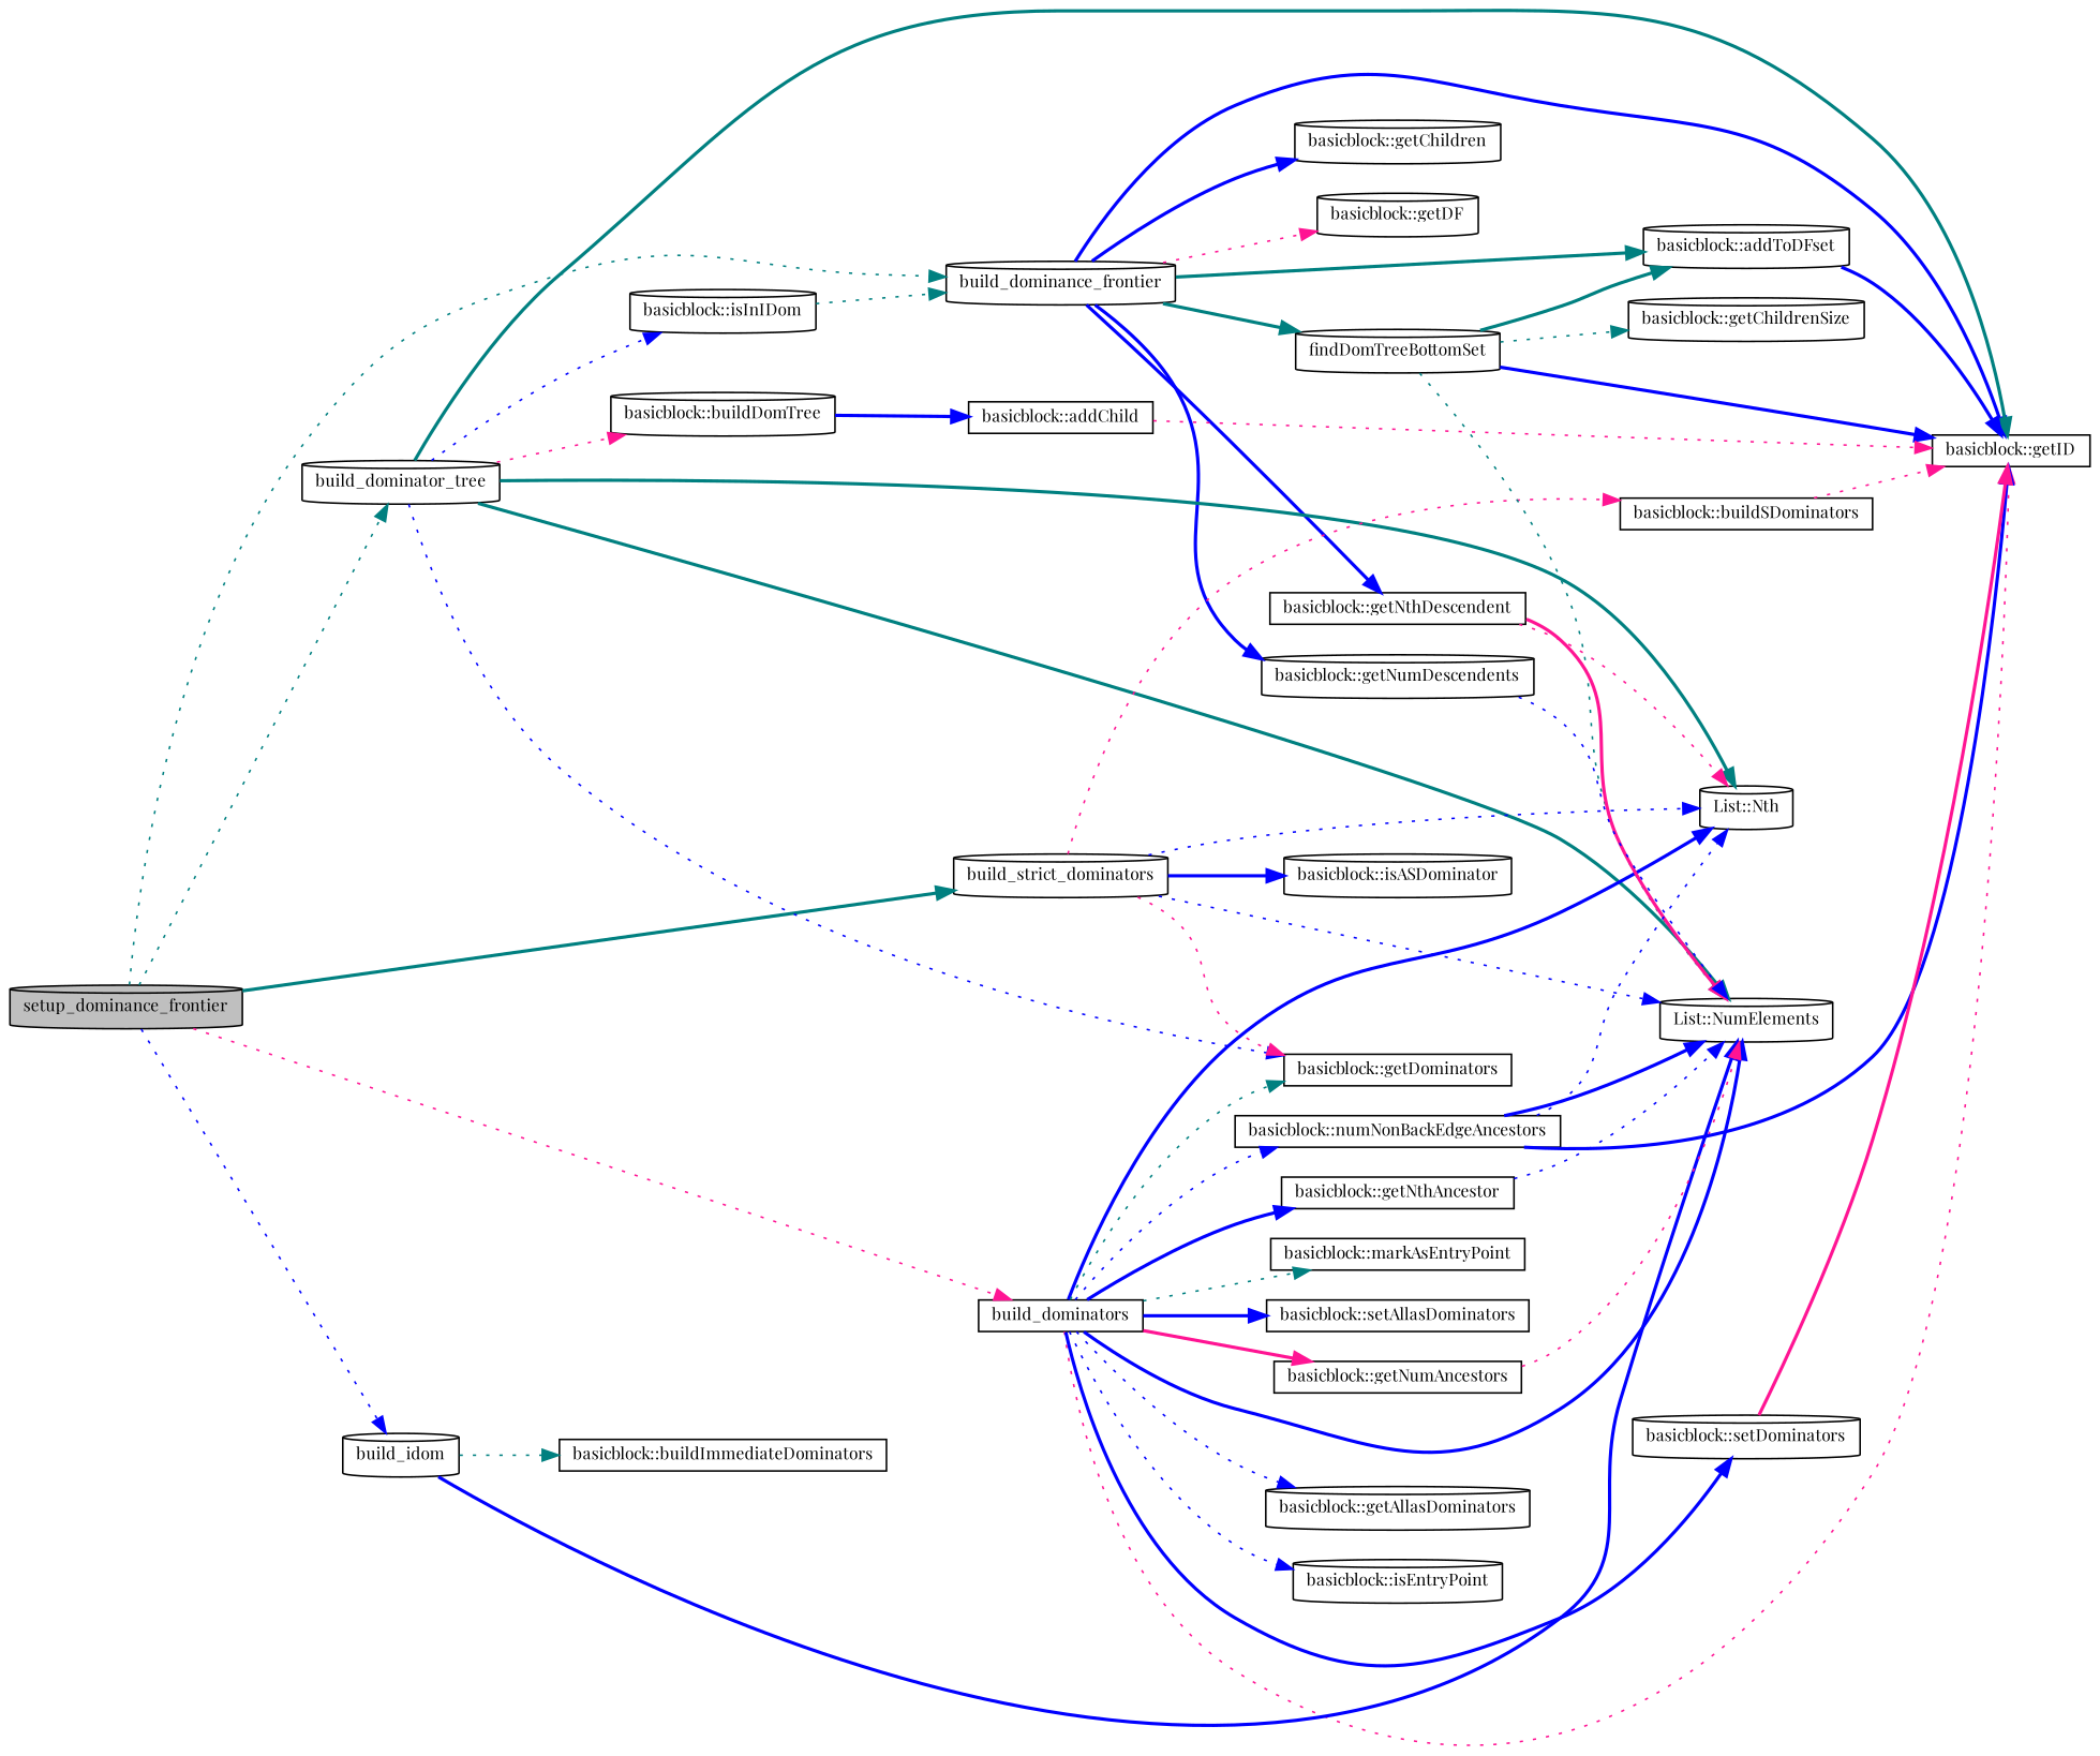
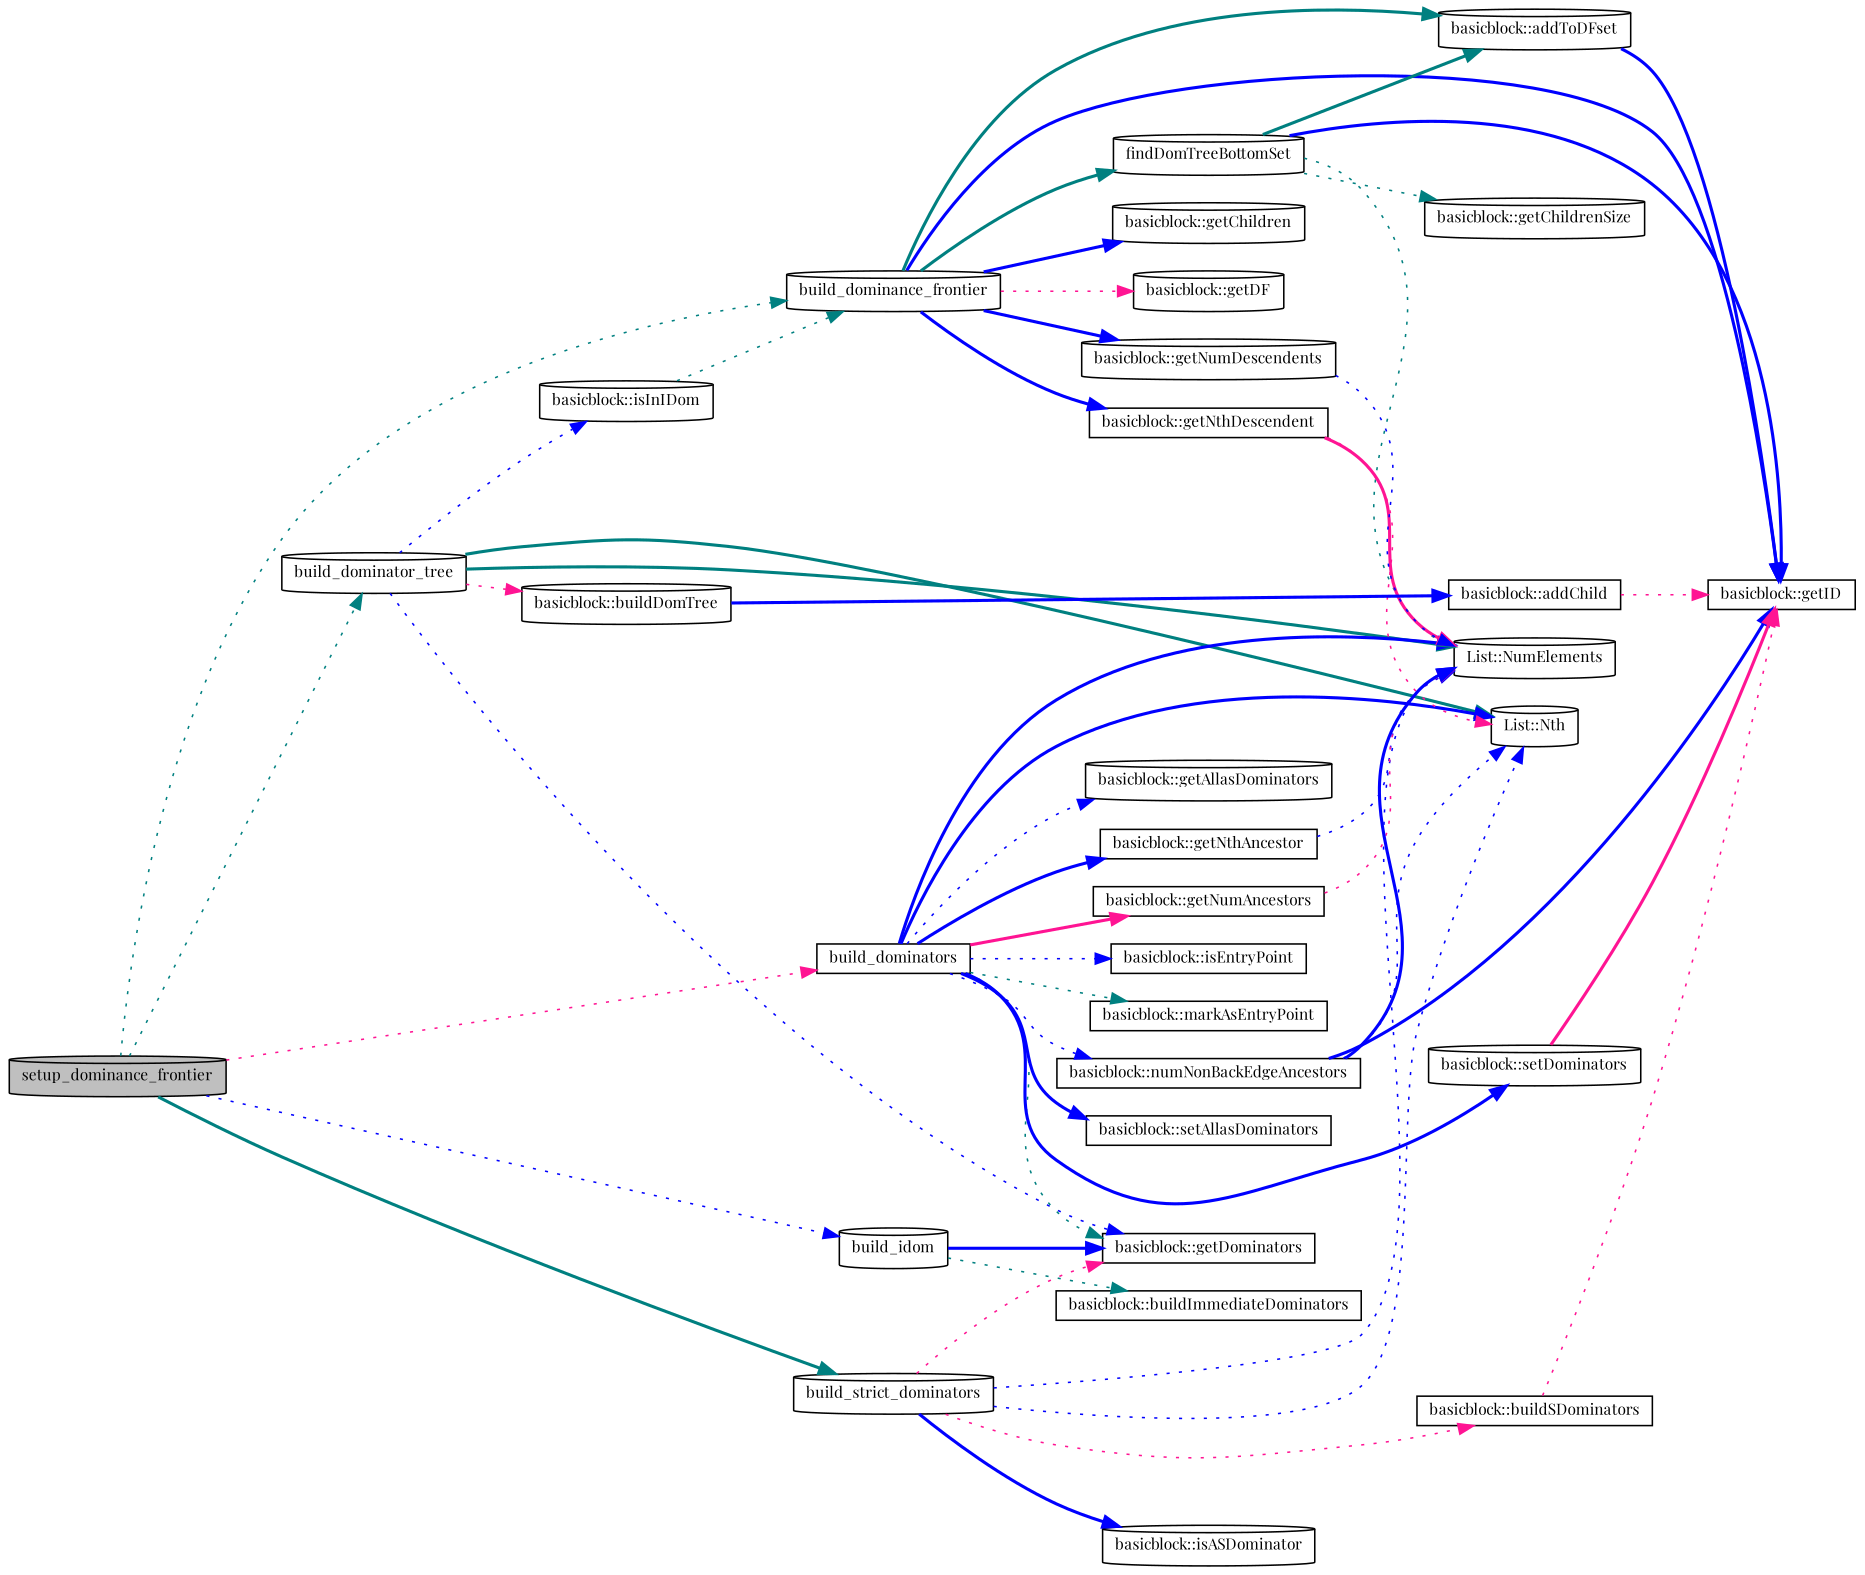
  digraph {
    fontname="Playfair Display"
    rankdir=LR
    node [color=black fillcolor=white fontname="Playfair Display" fontsize=10 shape=cylinder style=filled]
    edge [color=blue fontname="Playfair Display" fontsize=10 labelfontname=Helvetica labelfontsize=10 style=dotted]
    n1 [fillcolor=grey75 fontcolor=black height=0.2 label=setup_dominance_frontier width=0.4]
    n2 [height=0.2 label=build_dominance_frontier width=0.4]
    n3 [height=0.2 label=build_dominator_tree width=0.4]
    n4 [height=0.2 label=build_dominators shape=box width=0.4]
    n5 [height=0.2 label=build_idom width=0.4]
    n6 [height=0.2 label=build_strict_dominators width=0.4]
    n7 [height=0.2 label="basicblock::addToDFset" width=0.4]
    n8 [height=0.2 label="basicblock::getID" shape=box width=0.4]
    n9 [height=0.2 label=findDomTreeBottomSet width=0.4]
    n10 [height=0.2 label="basicblock::getChildren" width=0.4]
    n11 [height=0.2 label="basicblock::getDF" width=0.4]
    n12 [height=0.2 label="basicblock::getNthDescendent" shape=box width=0.4]
    n13 [height=0.2 label="basicblock::getNumDescendents" width=0.4]
    n14 [height=0.2 label="basicblock::isInIDom" width=0.4]
    n15 [height=0.2 label="List::Nth" width=0.4]
    n16 [height=0.2 label="List::NumElements" width=0.4]
    n17 [height=0.2 label="basicblock::buildDomTree" width=0.4]
    n18 [height=0.2 label="basicblock::getDominators" shape=box width=0.4]
    n19 [height=0.2 label="basicblock::getAllasDominators" width=0.4]
    n20 [height=0.2 label="basicblock::getNthAncestor" shape=box width=0.4]
    n21 [height=0.2 label="basicblock::getNumAncestors" shape=box width=0.4]
-   n22 [height=0.2 label="basicblock::isEntryPoint" width=0.4]
+   n22 [height=0.2 label="basicblock::isEntryPoint" shape=box width=0.4]
    n23 [height=0.2 label="basicblock::markAsEntryPoint" shape=box width=0.4]
    n24 [height=0.2 label="basicblock::numNonBackEdgeAncestors" shape=box width=0.4]
    n25 [height=0.2 label="basicblock::setAllasDominators" shape=box width=0.4]
    n26 [height=0.2 label="basicblock::setDominators" width=0.4]
    n27 [height=0.2 label="basicblock::buildImmediateDominators" shape=box width=0.4]
    n28 [height=0.2 label="basicblock::buildSDominators" shape=box width=0.4]
    n29 [height=0.2 label="basicblock::isASDominator" width=0.4]
    n30 [height=0.2 label="basicblock::getChildrenSize" width=0.4]
    n31 [height=0.2 label="basicblock::addChild" shape=box width=0.4]
    n1 -> n2 [color=teal]
    n1 -> n3 [color=teal]
    n1 -> n4 [color=deeppink]
    n1 -> n5
    n1 -> n6 [color=teal style=bold]
    n2 -> n7 [color=teal style=bold]
    n2 -> n8 [style=bold]
    n2 -> n9 [color=teal style=bold]
    n2 -> n10 [style=bold]
    n2 -> n11 [color=deeppink]
    n2 -> n12 [style=bold]
    n2 -> n13 [style=bold]
-   n3 -> n8 [color=teal style=bold]
    n3 -> n14
    n3 -> n15 [color=teal style=bold]
    n3 -> n16 [color=teal style=bold]
    n3 -> n17 [color=deeppink]
    n3 -> n18
-   n4 -> n8 [color=deeppink]
    n4 -> n15 [style=bold]
    n4 -> n16 [style=bold]
    n4 -> n18 [color=teal]
    n4 -> n19
    n4 -> n20 [style=bold]
    n4 -> n21 [color=deeppink style=bold]
    n4 -> n22
    n4 -> n23 [color=teal]
    n4 -> n24
    n4 -> n25 [style=bold]
    n4 -> n26 [style=bold]
-   n5 -> n16 [style=bold]
+   n5 -> n18 [style=bold]
    n5 -> n27 [color=teal]
    n6 -> n15
    n6 -> n16
    n6 -> n18 [color=deeppink]
    n6 -> n28 [color=deeppink]
    n6 -> n29 [style=bold]
    n7 -> n8 [style=bold]
    n9 -> n7 [color=teal style=bold]
    n9 -> n8 [style=bold]
    n9 -> n16 [color=teal]
    n9 -> n30 [color=teal]
    n12 -> n15 [color=deeppink]
    n12 -> n16 [color=deeppink style=bold]
    n13 -> n16
    n14 -> n2 [color=teal]
    n17 -> n31 [style=bold]
    n20 -> n16
    n21 -> n16 [color=deeppink]
    n24 -> n8 [style=bold]
    n24 -> n15
    n24 -> n16 [style=bold]
    n26 -> n8 [color=deeppink style=bold]
    n28 -> n8 [color=deeppink]
    n31 -> n8 [color=deeppink]
  }
